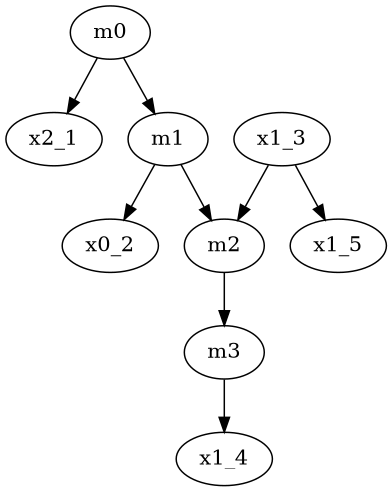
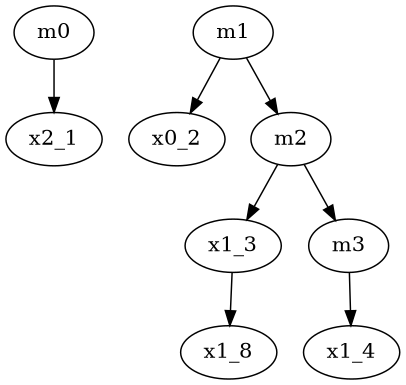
  digraph {
    m0
    x2_1
    m1
    x0_2
    m2
    x1_3
    m3
-   x1_5
+   x1_5 [label=x1_8]
    x1_4
    m0 -> x2_1
-   m0 -> m1
    m1 -> x0_2
    m1 -> m2
-   x1_3 -> m2
+   m2 -> x1_3
    m2 -> m3
    x1_3 -> x1_5
    m3 -> x1_4
  }
